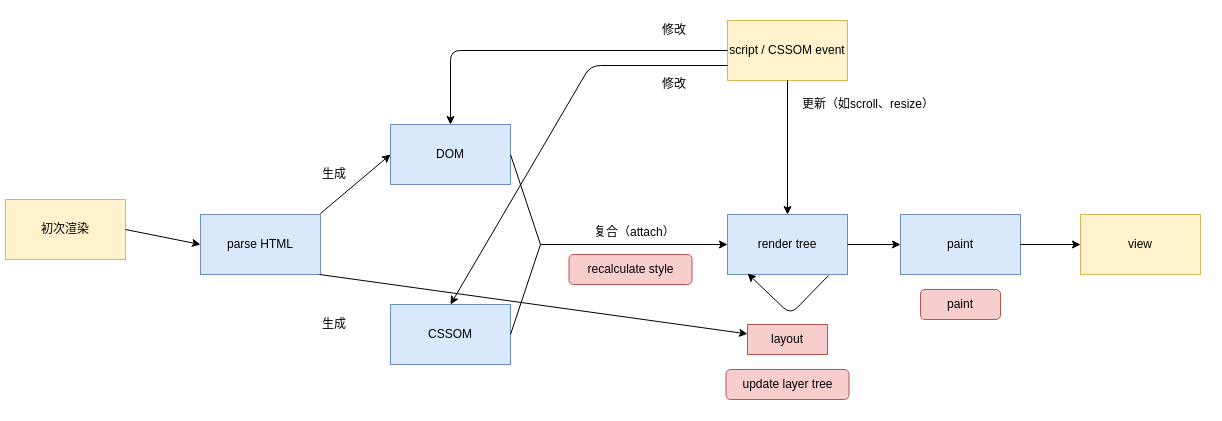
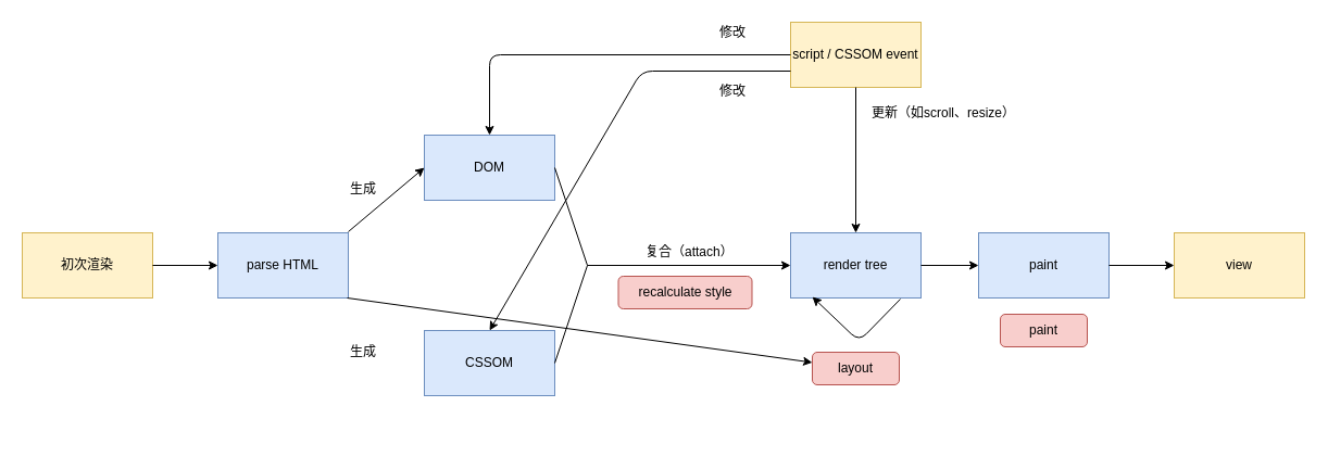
  <mxCell id="0" />
  <mxCell id="1" parent="0" />
- <mxCell id="2" value="初次渲染" style="rounded=0;whiteSpace=wrap;html=1;fillColor=#fff2cc;strokeColor=#d6b656;" vertex="1" parent="1"><mxGeometry x="5" y="199" width="120" height="60" as="geometry" /></mxCell>
+ <mxCell id="2" value="初次渲染" style="rounded=0;whiteSpace=wrap;html=1;fillColor=#fff2cc;strokeColor=#d6b656;" vertex="1" parent="1"><mxGeometry x="20" y="214" width="120" height="60" as="geometry" /></mxCell>
  <mxCell id="3" value="parse HTML" style="rounded=0;whiteSpace=wrap;html=1;fillColor=#dae8fc;strokeColor=#6c8ebf;" vertex="1" parent="1"><mxGeometry x="200" y="214" width="120" height="60" as="geometry" /></mxCell>
  <mxCell id="4" value="DOM" style="rounded=0;whiteSpace=wrap;html=1;fillColor=#dae8fc;strokeColor=#6c8ebf;" vertex="1" parent="1"><mxGeometry x="390" y="124" width="120" height="60" as="geometry" /></mxCell>
  <mxCell id="5" value="CSSOM" style="rounded=0;whiteSpace=wrap;html=1;fillColor=#dae8fc;strokeColor=#6c8ebf;" vertex="1" parent="1"><mxGeometry x="390" y="304" width="120" height="60" as="geometry" /></mxCell>
  <mxCell id="6" value="render tree" style="rounded=0;whiteSpace=wrap;html=1;fillColor=#dae8fc;strokeColor=#6c8ebf;" vertex="1" parent="1"><mxGeometry x="727" y="214" width="120" height="60" as="geometry" /></mxCell>
  <mxCell id="7" value="paint" style="rounded=0;whiteSpace=wrap;html=1;fillColor=#dae8fc;strokeColor=#6c8ebf;" vertex="1" parent="1"><mxGeometry x="900" y="214" width="120" height="60" as="geometry" /></mxCell>
  <mxCell id="8" value="script / CSSOM event" style="rounded=0;whiteSpace=wrap;html=1;fillColor=#fff2cc;strokeColor=#d6b656;" vertex="1" parent="1"><mxGeometry x="727" y="20" width="120" height="60" as="geometry" /></mxCell>
  <mxCell id="9" value="" style="endArrow=classic;html=1;entryX=0;entryY=0.5;entryDx=0;entryDy=0;exitX=1;exitY=0.5;exitDx=0;exitDy=0;" edge="1" parent="1" source="2" target="3"><mxGeometry width="50" height="50" relative="1" as="geometry"><mxPoint x="20" y="594" as="sourcePoint" /><mxPoint x="70" y="544" as="targetPoint" /></mxGeometry></mxCell>
  <mxCell id="10" value="" style="endArrow=classic;html=1;entryX=0;entryY=0.5;entryDx=0;entryDy=0;exitX=1;exitY=-0.017;exitDx=0;exitDy=0;exitPerimeter=0;" edge="1" parent="1" source="3" target="4"><mxGeometry width="50" height="50" relative="1" as="geometry"><mxPoint x="300" y="214" as="sourcePoint" /><mxPoint x="350" y="164" as="targetPoint" /></mxGeometry></mxCell>
  <mxCell id="11" value="" style="endArrow=classic;html=1;exitX=0.992;exitY=1;exitDx=0;exitDy=0;exitPerimeter=0;" edge="1" parent="1" source="3" target="29"><mxGeometry width="50" height="50" relative="1" as="geometry"><mxPoint x="310" y="294" as="sourcePoint" /><mxPoint x="290" y="364" as="targetPoint" /></mxGeometry></mxCell>
  <mxCell id="12" value="" style="endArrow=none;html=1;exitX=1;exitY=0.5;exitDx=0;exitDy=0;" edge="1" parent="1" source="5"><mxGeometry width="50" height="50" relative="1" as="geometry"><mxPoint x="560" y="394" as="sourcePoint" /><mxPoint x="540" y="244" as="targetPoint" /></mxGeometry></mxCell>
  <mxCell id="13" value="" style="endArrow=classic;html=1;entryX=0;entryY=0.5;entryDx=0;entryDy=0;" edge="1" parent="1" target="6"><mxGeometry width="50" height="50" relative="1" as="geometry"><mxPoint x="540" y="244" as="sourcePoint" /><mxPoint x="520" y="234" as="targetPoint" /></mxGeometry></mxCell>
  <mxCell id="14" value="" style="endArrow=none;html=1;exitX=1;exitY=0.5;exitDx=0;exitDy=0;" edge="1" parent="1" source="4"><mxGeometry width="50" height="50" relative="1" as="geometry"><mxPoint x="440" y="284" as="sourcePoint" /><mxPoint x="540" y="244" as="targetPoint" /></mxGeometry></mxCell>
  <mxCell id="15" value="" style="endArrow=classic;html=1;exitX=1;exitY=0.5;exitDx=0;exitDy=0;entryX=0;entryY=0.5;entryDx=0;entryDy=0;" edge="1" parent="1" source="6" target="7"><mxGeometry width="50" height="50" relative="1" as="geometry"><mxPoint x="740" y="384" as="sourcePoint" /><mxPoint x="790" y="334" as="targetPoint" /></mxGeometry></mxCell>
  <mxCell id="16" value="view" style="rounded=0;whiteSpace=wrap;html=1;fillColor=#fff2cc;strokeColor=#d6b656;" vertex="1" parent="1"><mxGeometry x="1080" y="214" width="120" height="60" as="geometry" /></mxCell>
  <mxCell id="17" value="" style="endArrow=classic;html=1;entryX=0;entryY=0.5;entryDx=0;entryDy=0;exitX=1;exitY=0.5;exitDx=0;exitDy=0;" edge="1" parent="1" source="7" target="16"><mxGeometry width="50" height="50" relative="1" as="geometry"><mxPoint x="870" y="424" as="sourcePoint" /><mxPoint x="920" y="374" as="targetPoint" /></mxGeometry></mxCell>
  <mxCell id="18" value="生成" style="text;html=1;resizable=0;points=[];autosize=1;align=left;verticalAlign=top;spacingTop=-4;" vertex="1" parent="1"><mxGeometry x="320" y="164" width="40" height="20" as="geometry" /></mxCell>
  <mxCell id="19" value="生成" style="text;html=1;resizable=0;points=[];autosize=1;align=left;verticalAlign=top;spacingTop=-4;" vertex="1" parent="1"><mxGeometry x="320" y="314" width="40" height="20" as="geometry" /></mxCell>
  <mxCell id="20" value="" style="endArrow=classic;html=1;entryX=0.5;entryY=0;entryDx=0;entryDy=0;exitX=0;exitY=0.5;exitDx=0;exitDy=0;" edge="1" parent="1" source="8" target="4"><mxGeometry width="50" height="50" relative="1" as="geometry"><mxPoint x="400" y="44" as="sourcePoint" /><mxPoint x="450" y="-6" as="targetPoint" /><Array as="points"><mxPoint x="450" y="50" /></Array></mxGeometry></mxCell>
  <mxCell id="21" value="" style="endArrow=classic;html=1;exitX=0;exitY=0.75;exitDx=0;exitDy=0;entryX=0.5;entryY=0;entryDx=0;entryDy=0;" edge="1" parent="1" source="8" target="5"><mxGeometry width="50" height="50" relative="1" as="geometry"><mxPoint x="310" y="4" as="sourcePoint" /><mxPoint x="360" y="-46" as="targetPoint" /><Array as="points"><mxPoint x="590" y="65" /></Array></mxGeometry></mxCell>
  <mxCell id="22" value="修改" style="text;html=1;resizable=0;points=[];autosize=1;align=left;verticalAlign=top;spacingTop=-4;" vertex="1" parent="1"><mxGeometry x="660" y="20" width="40" height="20" as="geometry" /></mxCell>
  <mxCell id="23" value="修改" style="text;html=1;resizable=0;points=[];autosize=1;align=left;verticalAlign=top;spacingTop=-4;" vertex="1" parent="1"><mxGeometry x="660" y="74" width="40" height="20" as="geometry" /></mxCell>
  <mxCell id="24" value="" style="endArrow=classic;html=1;exitX=0.5;exitY=1;exitDx=0;exitDy=0;entryX=0.5;entryY=0;entryDx=0;entryDy=0;" edge="1" parent="1" source="8" target="6"><mxGeometry width="50" height="50" relative="1" as="geometry"><mxPoint x="800" y="114" as="sourcePoint" /><mxPoint x="850" y="64" as="targetPoint" /></mxGeometry></mxCell>
  <mxCell id="25" value="更新（如scroll、resize）" style="text;html=1;resizable=0;points=[];autosize=1;align=left;verticalAlign=top;spacingTop=-4;" vertex="1" parent="1"><mxGeometry x="800" y="94" width="150" height="20" as="geometry" /></mxCell>
  <mxCell id="26" value="复合（attach）" style="text;html=1;resizable=0;points=[];autosize=1;align=left;verticalAlign=top;spacingTop=-4;" vertex="1" parent="1"><mxGeometry x="591.5" y="222" width="100" height="20" as="geometry" /></mxCell>
  <mxCell id="27" value="&lt;span&gt;recalculate style&lt;/span&gt;" style="rounded=1;whiteSpace=wrap;html=1;fillColor=#f8cecc;strokeColor=#b85450;" vertex="1" parent="1"><mxGeometry x="568.5" y="254" width="123" height="30" as="geometry" /></mxCell>
- <mxCell id="28" value="&lt;span&gt;update layer tree&lt;/span&gt;" style="rounded=1;whiteSpace=wrap;html=1;fillColor=#f8cecc;strokeColor=#b85450;" vertex="1" parent="1"><mxGeometry x="725.5" y="369" width="123" height="30" as="geometry" /></mxCell>
- <mxCell id="29" value="&lt;span&gt;layout&lt;/span&gt;" style="whiteSpace=wrap;html=1;fillColor=#f8cecc;strokeColor=#b85450;rounded=0;" vertex="1" parent="1"><mxGeometry x="747" y="324" width="80" height="30" as="geometry" /></mxCell>
+ <mxCell id="29" value="&lt;span&gt;layout&lt;/span&gt;" style="rounded=1;whiteSpace=wrap;html=1;fillColor=#f8cecc;strokeColor=#b85450;" vertex="1" parent="1"><mxGeometry x="747" y="324" width="80" height="30" as="geometry" /></mxCell>
  <mxCell id="30" value="paint" style="rounded=1;whiteSpace=wrap;html=1;fillColor=#f8cecc;strokeColor=#b85450;" vertex="1" parent="1"><mxGeometry x="920" y="289" width="80" height="30" as="geometry" /></mxCell>
  <mxCell id="31" value="" style="endArrow=classic;html=1;exitX=0.842;exitY=1.017;exitDx=0;exitDy=0;exitPerimeter=0;entryX=0.167;entryY=0.983;entryDx=0;entryDy=0;entryPerimeter=0;" edge="1" parent="1" source="6" target="6"><mxGeometry width="50" height="50" relative="1" as="geometry"><mxPoint x="830" y="354" as="sourcePoint" /><mxPoint x="750" y="304" as="targetPoint" /><Array as="points"><mxPoint x="790" y="314" /></Array></mxGeometry></mxCell>
